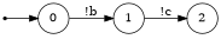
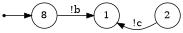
  digraph {
    rankdir=LR
    node [shape=circle]
    ENTRY [shape=point]
-   0
+   0 [label=8]
    1
    2
    ENTRY -> 0
    0 -> 1 [label="!b"]
-   1 -> 2 [label="!c"]
+   2 -> 1 [label="!c"]
  }
